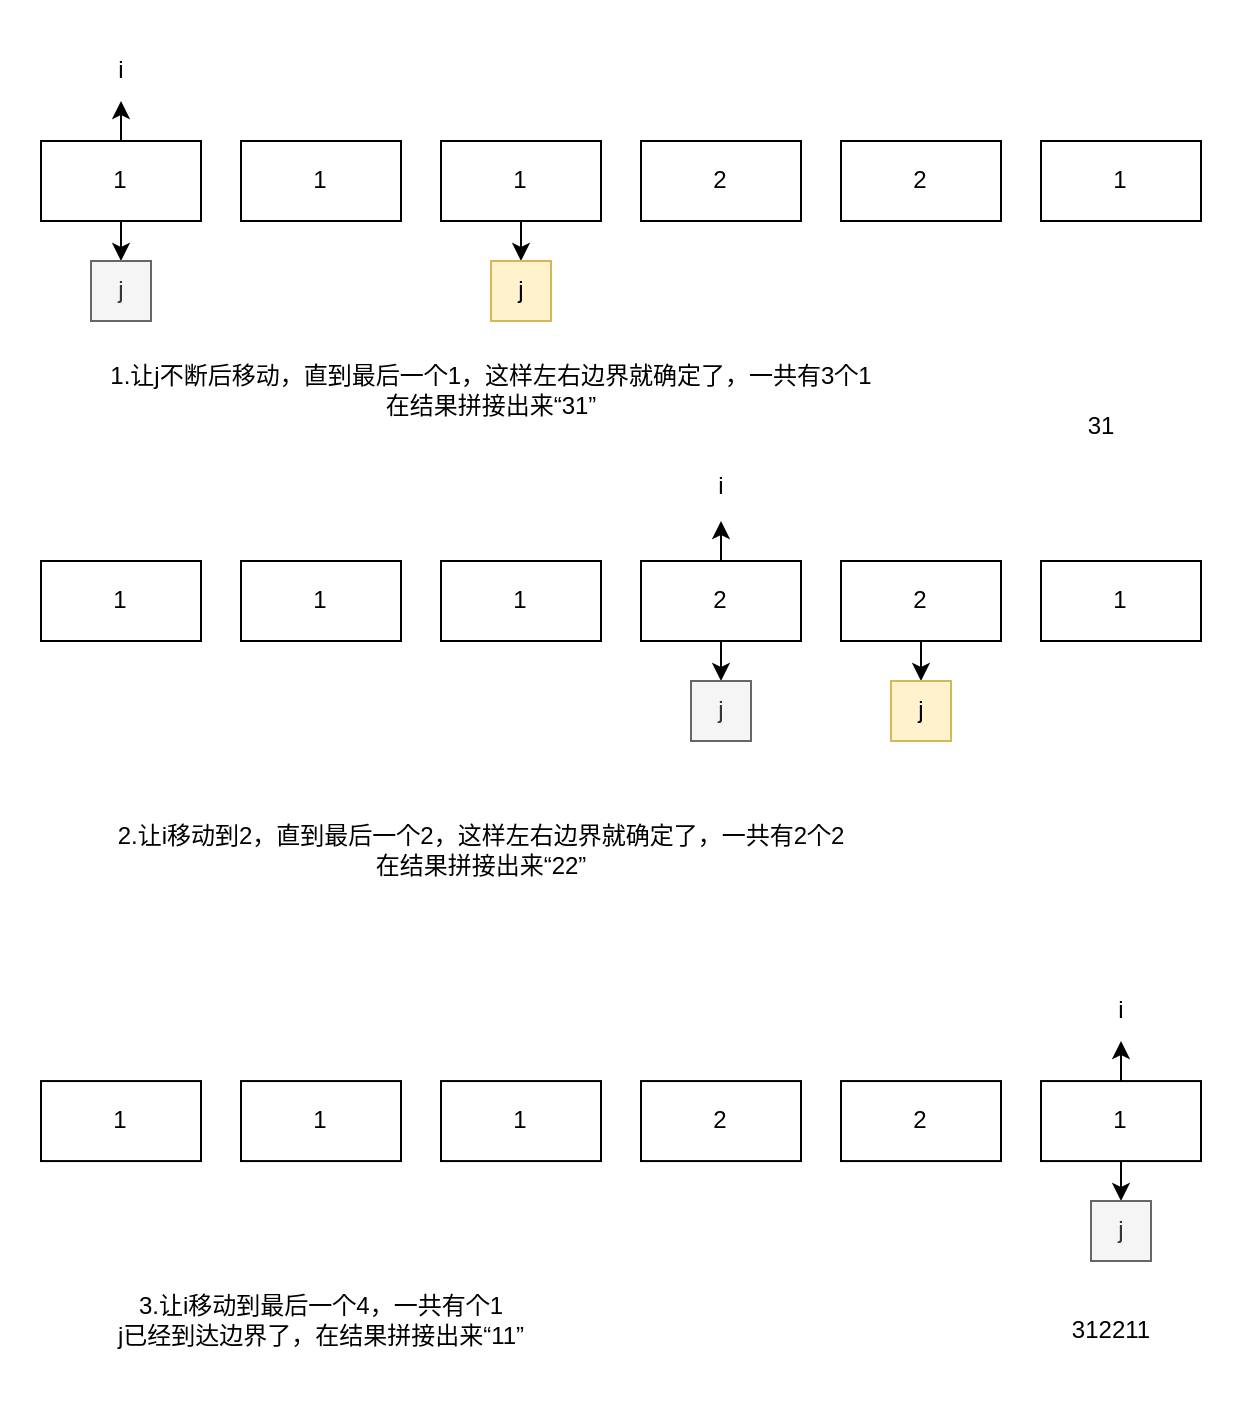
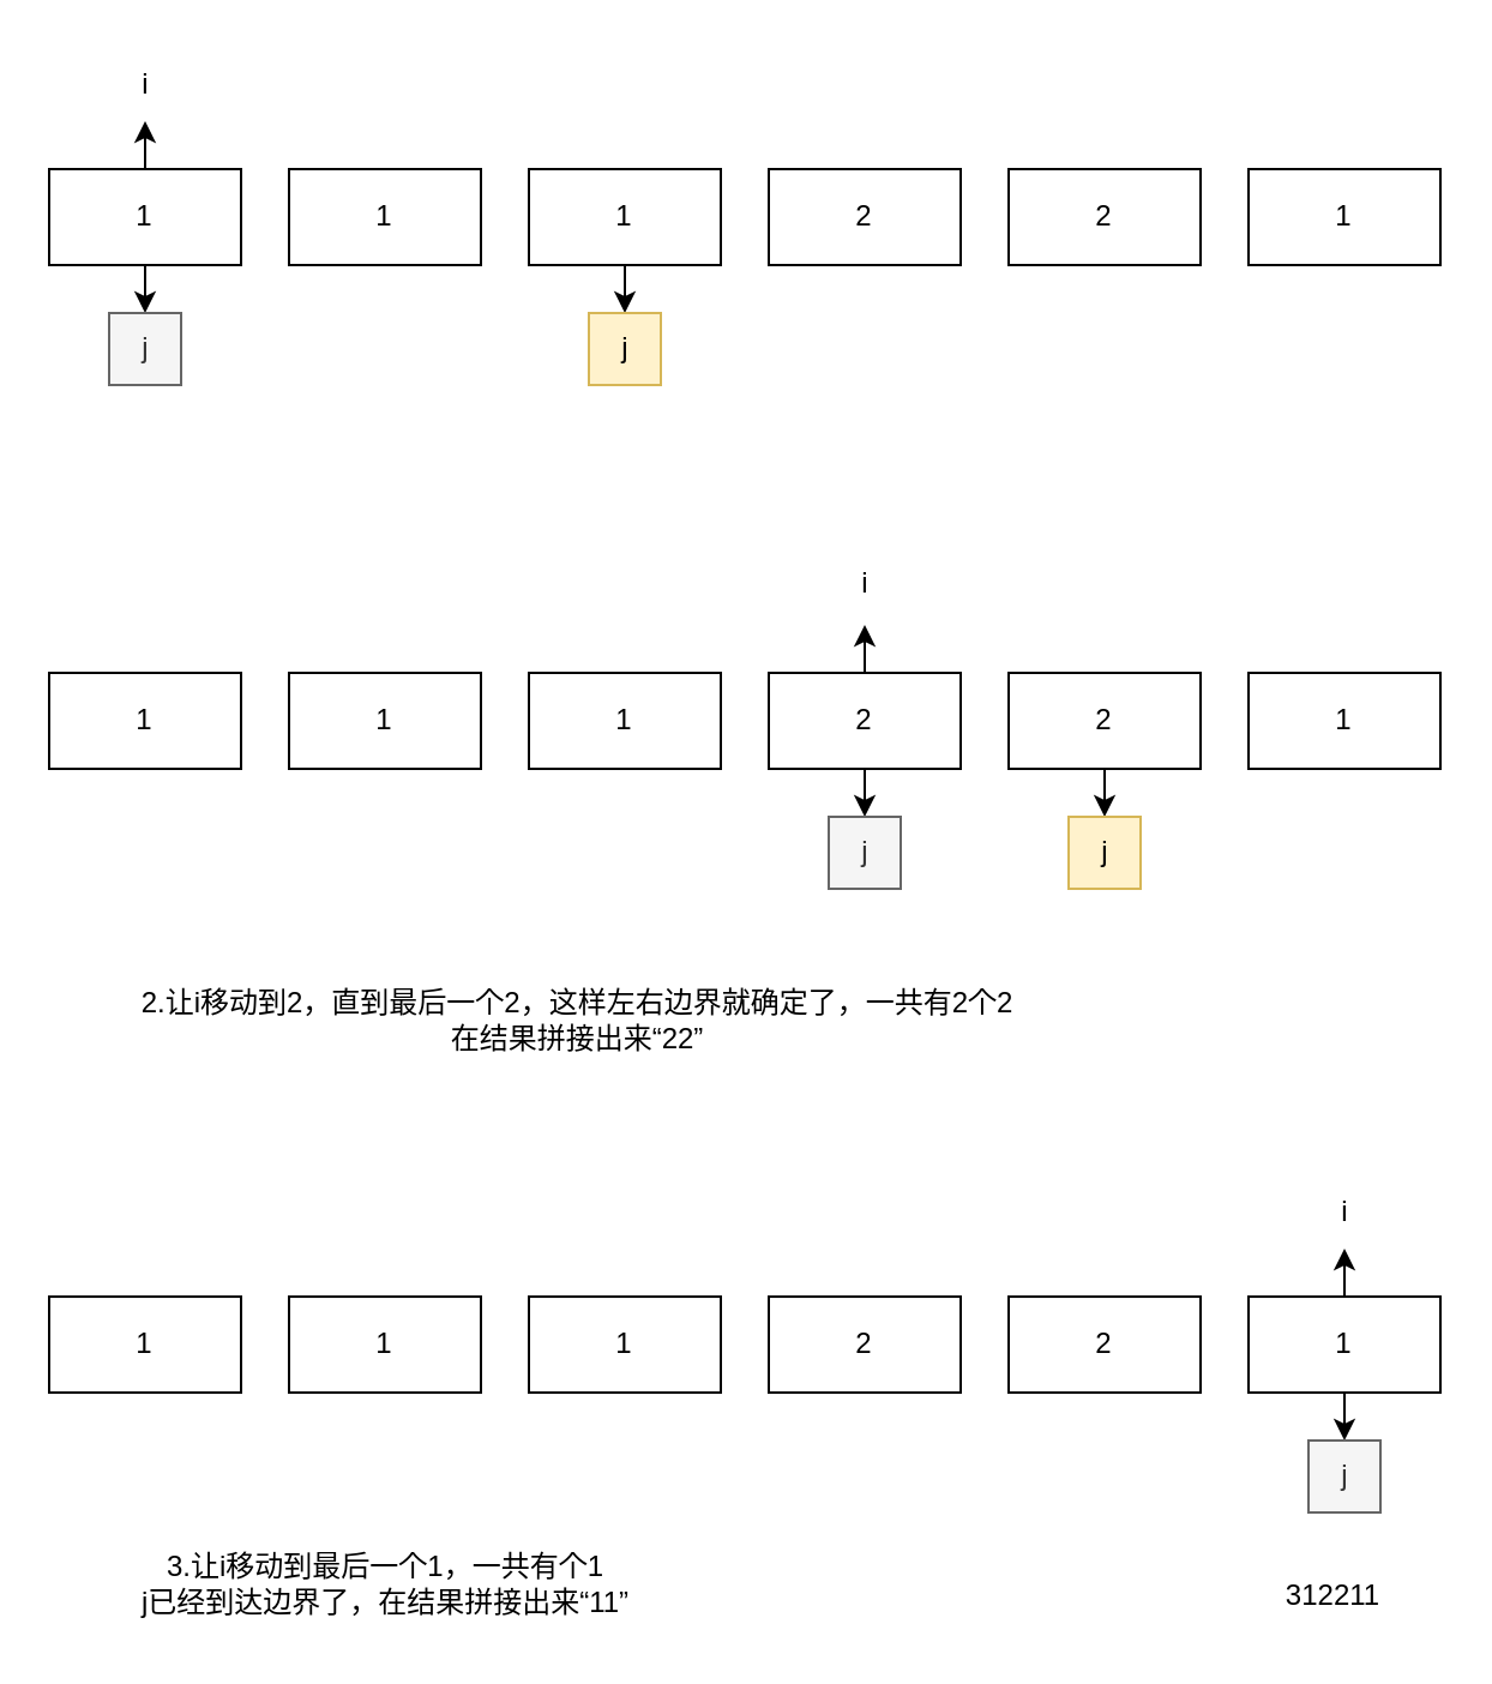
  <mxCell id="0" />
  <mxCell id="1" parent="0" />
  <mxCell id="2" style="edgeStyle=orthogonalEdgeStyle;rounded=0;orthogonalLoop=1;jettySize=auto;html=1;" edge="1" parent="1" source="4"><mxGeometry relative="1" as="geometry"><mxPoint x="60" y="50" as="targetPoint" /></mxGeometry></mxCell>
  <mxCell id="3" style="edgeStyle=orthogonalEdgeStyle;rounded=0;orthogonalLoop=1;jettySize=auto;html=1;" edge="1" parent="1" source="4"><mxGeometry relative="1" as="geometry"><mxPoint x="60" y="130" as="targetPoint" /></mxGeometry></mxCell>
  <mxCell id="4" value="1" style="rounded=0;whiteSpace=wrap;html=1;" vertex="1" parent="1"><mxGeometry x="20" y="70" width="80" height="40" as="geometry" /></mxCell>
  <mxCell id="5" value="1" style="rounded=0;whiteSpace=wrap;html=1;" vertex="1" parent="1"><mxGeometry x="120" y="70" width="80" height="40" as="geometry" /></mxCell>
  <mxCell id="6" style="edgeStyle=orthogonalEdgeStyle;rounded=0;orthogonalLoop=1;jettySize=auto;html=1;" edge="1" parent="1" source="7"><mxGeometry relative="1" as="geometry"><mxPoint x="260" y="130" as="targetPoint" /></mxGeometry></mxCell>
  <mxCell id="7" value="1" style="rounded=0;whiteSpace=wrap;html=1;" vertex="1" parent="1"><mxGeometry x="220" y="70" width="80" height="40" as="geometry" /></mxCell>
  <mxCell id="8" value="2" style="rounded=0;whiteSpace=wrap;html=1;" vertex="1" parent="1"><mxGeometry x="320" y="70" width="80" height="40" as="geometry" /></mxCell>
  <mxCell id="9" value="2" style="rounded=0;whiteSpace=wrap;html=1;" vertex="1" parent="1"><mxGeometry x="420" y="70" width="80" height="40" as="geometry" /></mxCell>
  <mxCell id="10" value="1" style="rounded=0;whiteSpace=wrap;html=1;" vertex="1" parent="1"><mxGeometry x="520" y="70" width="80" height="40" as="geometry" /></mxCell>
  <mxCell id="11" value="i" style="text;html=1;align=center;verticalAlign=middle;resizable=0;points=[];autosize=1;strokeColor=none;fillColor=none;" vertex="1" parent="1"><mxGeometry x="45" y="20" width="30" height="30" as="geometry" /></mxCell>
  <mxCell id="12" value="j" style="text;html=1;align=center;verticalAlign=middle;resizable=0;points=[];autosize=1;fillColor=#f5f5f5;fontColor=#333333;strokeColor=#666666;" vertex="1" parent="1"><mxGeometry x="45" y="130" width="30" height="30" as="geometry" /></mxCell>
- <mxCell id="13" value="1.让j不断后移动，直到最后一个1，这样左右边界就确定了，一共有3个1&lt;div&gt;在结果拼接出来“31”&lt;/div&gt;" style="text;html=1;align=center;verticalAlign=middle;resizable=0;points=[];autosize=1;strokeColor=none;fillColor=none;" vertex="1" parent="1"><mxGeometry x="45" y="175" width="400" height="40" as="geometry" /></mxCell>
  <mxCell id="14" value="j" style="text;html=1;align=center;verticalAlign=middle;resizable=0;points=[];autosize=1;strokeColor=#d6b656;fillColor=#fff2cc;" vertex="1" parent="1"><mxGeometry x="245" y="130" width="30" height="30" as="geometry" /></mxCell>
  <mxCell id="15" value="1" style="rounded=0;whiteSpace=wrap;html=1;" vertex="1" parent="1"><mxGeometry x="20" y="280" width="80" height="40" as="geometry" /></mxCell>
  <mxCell id="16" value="1" style="rounded=0;whiteSpace=wrap;html=1;" vertex="1" parent="1"><mxGeometry x="120" y="280" width="80" height="40" as="geometry" /></mxCell>
  <mxCell id="17" value="1" style="rounded=0;whiteSpace=wrap;html=1;" vertex="1" parent="1"><mxGeometry x="220" y="280" width="80" height="40" as="geometry" /></mxCell>
  <mxCell id="18" style="edgeStyle=orthogonalEdgeStyle;rounded=0;orthogonalLoop=1;jettySize=auto;html=1;" edge="1" parent="1" source="20"><mxGeometry relative="1" as="geometry"><mxPoint x="360" y="260" as="targetPoint" /></mxGeometry></mxCell>
  <mxCell id="19" style="edgeStyle=orthogonalEdgeStyle;rounded=0;orthogonalLoop=1;jettySize=auto;html=1;" edge="1" parent="1" source="20"><mxGeometry relative="1" as="geometry"><mxPoint x="360" y="340" as="targetPoint" /></mxGeometry></mxCell>
  <mxCell id="20" value="2" style="rounded=0;whiteSpace=wrap;html=1;" vertex="1" parent="1"><mxGeometry x="320" y="280" width="80" height="40" as="geometry" /></mxCell>
  <mxCell id="21" style="edgeStyle=orthogonalEdgeStyle;rounded=0;orthogonalLoop=1;jettySize=auto;html=1;" edge="1" parent="1" source="22"><mxGeometry relative="1" as="geometry"><mxPoint x="460" y="340" as="targetPoint" /></mxGeometry></mxCell>
  <mxCell id="22" value="2" style="rounded=0;whiteSpace=wrap;html=1;" vertex="1" parent="1"><mxGeometry x="420" y="280" width="80" height="40" as="geometry" /></mxCell>
  <mxCell id="23" value="1" style="rounded=0;whiteSpace=wrap;html=1;" vertex="1" parent="1"><mxGeometry x="520" y="280" width="80" height="40" as="geometry" /></mxCell>
  <mxCell id="24" value="i" style="text;html=1;align=center;verticalAlign=middle;resizable=0;points=[];autosize=1;strokeColor=none;fillColor=none;" vertex="1" parent="1"><mxGeometry x="345" y="228" width="30" height="30" as="geometry" /></mxCell>
  <mxCell id="25" value="j" style="text;html=1;align=center;verticalAlign=middle;resizable=0;points=[];autosize=1;fillColor=#f5f5f5;fontColor=#333333;strokeColor=#666666;" vertex="1" parent="1"><mxGeometry x="345" y="340" width="30" height="30" as="geometry" /></mxCell>
  <mxCell id="26" value="2.让i移动到2，直到最后一个2，这样左右边界就确定了，一共有2个2&lt;div&gt;在结果拼接出来“22”&lt;/div&gt;" style="text;html=1;align=center;verticalAlign=middle;resizable=0;points=[];autosize=1;strokeColor=none;fillColor=none;" vertex="1" parent="1"><mxGeometry x="45" y="405" width="390" height="40" as="geometry" /></mxCell>
  <mxCell id="27" value="j" style="text;html=1;align=center;verticalAlign=middle;resizable=0;points=[];autosize=1;strokeColor=#d6b656;fillColor=#fff2cc;" vertex="1" parent="1"><mxGeometry x="445" y="340" width="30" height="30" as="geometry" /></mxCell>
- <mxCell id="28" value="31" style="text;html=1;align=center;verticalAlign=middle;resizable=0;points=[];autosize=1;strokeColor=none;fillColor=none;" vertex="1" parent="1"><mxGeometry x="530" y="198" width="40" height="30" as="geometry" /></mxCell>
  <mxCell id="29" value="1" style="rounded=0;whiteSpace=wrap;html=1;" vertex="1" parent="1"><mxGeometry x="20" y="540.03" width="80" height="40" as="geometry" /></mxCell>
  <mxCell id="30" value="1" style="rounded=0;whiteSpace=wrap;html=1;" vertex="1" parent="1"><mxGeometry x="120" y="540.03" width="80" height="40" as="geometry" /></mxCell>
  <mxCell id="31" value="1" style="rounded=0;whiteSpace=wrap;html=1;" vertex="1" parent="1"><mxGeometry x="220" y="540.03" width="80" height="40" as="geometry" /></mxCell>
  <mxCell id="32" value="2" style="rounded=0;whiteSpace=wrap;html=1;" vertex="1" parent="1"><mxGeometry x="320" y="540.03" width="80" height="40" as="geometry" /></mxCell>
  <mxCell id="33" value="2" style="rounded=0;whiteSpace=wrap;html=1;" vertex="1" parent="1"><mxGeometry x="420" y="540.03" width="80" height="40" as="geometry" /></mxCell>
  <mxCell id="34" style="edgeStyle=orthogonalEdgeStyle;rounded=0;orthogonalLoop=1;jettySize=auto;html=1;" edge="1" parent="1" source="36"><mxGeometry relative="1" as="geometry"><mxPoint x="560" y="520" as="targetPoint" /></mxGeometry></mxCell>
  <mxCell id="35" style="edgeStyle=orthogonalEdgeStyle;rounded=0;orthogonalLoop=1;jettySize=auto;html=1;" edge="1" parent="1" source="36"><mxGeometry relative="1" as="geometry"><mxPoint x="560" y="600" as="targetPoint" /></mxGeometry></mxCell>
  <mxCell id="36" value="1" style="rounded=0;whiteSpace=wrap;html=1;" vertex="1" parent="1"><mxGeometry x="520" y="540.03" width="80" height="40" as="geometry" /></mxCell>
  <mxCell id="37" value="i" style="text;html=1;align=center;verticalAlign=middle;resizable=0;points=[];autosize=1;strokeColor=none;fillColor=none;" vertex="1" parent="1"><mxGeometry x="545" y="490" width="30" height="30" as="geometry" /></mxCell>
  <mxCell id="38" value="j" style="text;html=1;align=center;verticalAlign=middle;resizable=0;points=[];autosize=1;fillColor=#f5f5f5;fontColor=#333333;strokeColor=#666666;" vertex="1" parent="1"><mxGeometry x="545" y="600" width="30" height="30" as="geometry" /></mxCell>
- <mxCell id="39" value="3.让i移动到最后一个4，一共有个1&lt;div&gt;j已经到达边界了，在结果拼接出来“11”&lt;/div&gt;" style="text;html=1;align=center;verticalAlign=middle;resizable=0;points=[];autosize=1;strokeColor=none;fillColor=none;" vertex="1" parent="1"><mxGeometry x="45" y="640" width="230" height="40" as="geometry" /></mxCell>
+ <mxCell id="39" value="3.让i移动到最后一个1，一共有个1&lt;div&gt;j已经到达边界了，在结果拼接出来“11”&lt;/div&gt;" style="text;html=1;align=center;verticalAlign=middle;resizable=0;points=[];autosize=1;strokeColor=none;fillColor=none;" vertex="1" parent="1"><mxGeometry x="45" y="640" width="230" height="40" as="geometry" /></mxCell>
  <mxCell id="40" value="312211" style="text;html=1;align=center;verticalAlign=middle;resizable=0;points=[];autosize=1;strokeColor=none;fillColor=none;" vertex="1" parent="1"><mxGeometry x="525" y="650" width="60" height="30" as="geometry" /></mxCell>
